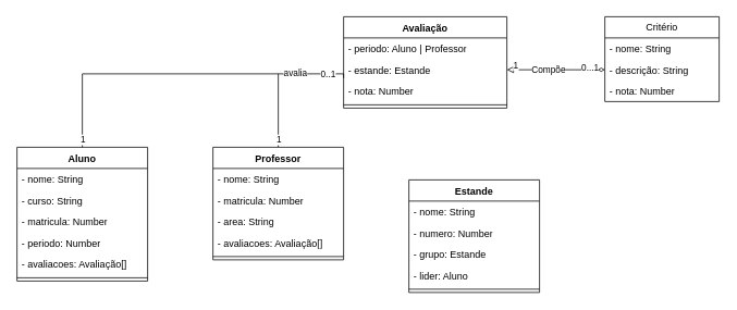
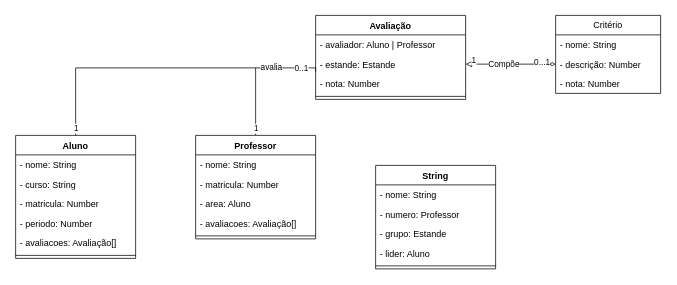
  <mxCell id="0" />
  <mxCell id="1" parent="0" />
  <mxCell id="2" value="Aluno" style="swimlane;fontStyle=1;align=center;verticalAlign=top;childLayout=stackLayout;horizontal=1;startSize=26;horizontalStack=0;resizeParent=1;resizeParentMax=0;resizeLast=0;collapsible=1;marginBottom=0;whiteSpace=wrap;html=1;" vertex="1" parent="1"><mxGeometry y="180" width="160" height="164" as="geometry" x="20"><mxRectangle x="40" y="200" width="100" height="30" as="alternateBounds" /></mxGeometry></mxCell>
  <mxCell id="3" value="- nome: String" style="text;strokeColor=none;fillColor=none;align=left;verticalAlign=top;spacingLeft=4;spacingRight=4;overflow=hidden;rotatable=0;points=[[0,0.5],[1,0.5]];portConstraint=eastwest;whiteSpace=wrap;html=1;" vertex="1" parent="2"><mxGeometry y="26" width="160" height="26" as="geometry" /></mxCell>
  <mxCell id="4" value="- curso: String" style="text;strokeColor=none;fillColor=none;align=left;verticalAlign=top;spacingLeft=4;spacingRight=4;overflow=hidden;rotatable=0;points=[[0,0.5],[1,0.5]];portConstraint=eastwest;whiteSpace=wrap;html=1;" vertex="1" parent="2"><mxGeometry y="52" width="160" height="26" as="geometry" /></mxCell>
  <mxCell id="5" value="- matricula: Number" style="text;strokeColor=none;fillColor=none;align=left;verticalAlign=top;spacingLeft=4;spacingRight=4;overflow=hidden;rotatable=0;points=[[0,0.5],[1,0.5]];portConstraint=eastwest;whiteSpace=wrap;html=1;" vertex="1" parent="2"><mxGeometry y="78" width="160" height="26" as="geometry" /></mxCell>
  <mxCell id="6" value="- periodo: Number" style="text;strokeColor=none;fillColor=none;align=left;verticalAlign=top;spacingLeft=4;spacingRight=4;overflow=hidden;rotatable=0;points=[[0,0.5],[1,0.5]];portConstraint=eastwest;whiteSpace=wrap;html=1;" vertex="1" parent="2"><mxGeometry y="104" width="160" height="26" as="geometry" /></mxCell>
  <mxCell id="7" value="- avaliacoes: Avaliação[]" style="text;strokeColor=none;fillColor=none;align=left;verticalAlign=top;spacingLeft=4;spacingRight=4;overflow=hidden;rotatable=0;points=[[0,0.5],[1,0.5]];portConstraint=eastwest;whiteSpace=wrap;html=1;" vertex="1" parent="2"><mxGeometry y="130" width="160" height="26" as="geometry" /></mxCell>
  <mxCell id="8" value="" style="line;strokeWidth=1;fillColor=none;align=left;verticalAlign=middle;spacingTop=-1;spacingLeft=3;spacingRight=3;rotatable=0;labelPosition=right;points=[];portConstraint=eastwest;strokeColor=inherit;" vertex="1" parent="2"><mxGeometry y="156" width="160" height="8" as="geometry" /></mxCell>
  <mxCell id="9" style="edgeStyle=orthogonalEdgeStyle;rounded=0;orthogonalLoop=1;jettySize=auto;html=1;exitX=0.5;exitY=0;exitDx=0;exitDy=0;endArrow=none;endFill=0;" edge="1" parent="1" source="10"><mxGeometry relative="1" as="geometry"><mxPoint x="340" y="90" as="targetPoint" /></mxGeometry></mxCell>
  <mxCell id="10" value="Professor" style="swimlane;fontStyle=1;align=center;verticalAlign=top;childLayout=stackLayout;horizontal=1;startSize=26;horizontalStack=0;resizeParent=1;resizeParentMax=0;resizeLast=0;collapsible=1;marginBottom=0;whiteSpace=wrap;html=1;" vertex="1" parent="1"><mxGeometry x="260" y="180" width="160" height="138" as="geometry"><mxRectangle x="30" y="20" width="100" height="30" as="alternateBounds" /></mxGeometry></mxCell>
  <mxCell id="11" value="- nome: String" style="text;strokeColor=none;fillColor=none;align=left;verticalAlign=top;spacingLeft=4;spacingRight=4;overflow=hidden;rotatable=0;points=[[0,0.5],[1,0.5]];portConstraint=eastwest;whiteSpace=wrap;html=1;" vertex="1" parent="10"><mxGeometry y="26" width="160" height="26" as="geometry" /></mxCell>
  <mxCell id="12" value="- matricula: Number" style="text;strokeColor=none;fillColor=none;align=left;verticalAlign=top;spacingLeft=4;spacingRight=4;overflow=hidden;rotatable=0;points=[[0,0.5],[1,0.5]];portConstraint=eastwest;whiteSpace=wrap;html=1;" vertex="1" parent="10"><mxGeometry y="52" width="160" height="26" as="geometry" /></mxCell>
- <mxCell id="13" value="- area: String" style="text;strokeColor=none;fillColor=none;align=left;verticalAlign=top;spacingLeft=4;spacingRight=4;overflow=hidden;rotatable=0;points=[[0,0.5],[1,0.5]];portConstraint=eastwest;whiteSpace=wrap;html=1;" vertex="1" parent="10"><mxGeometry y="78" width="160" height="26" as="geometry" /></mxCell>
+ <mxCell id="13" value="- area: Aluno" style="text;strokeColor=none;fillColor=none;align=left;verticalAlign=top;spacingLeft=4;spacingRight=4;overflow=hidden;rotatable=0;points=[[0,0.5],[1,0.5]];portConstraint=eastwest;whiteSpace=wrap;html=1;" vertex="1" parent="10"><mxGeometry y="78" width="160" height="26" as="geometry" /></mxCell>
  <mxCell id="14" value="- avaliacoes: Avaliação[]" style="text;strokeColor=none;fillColor=none;align=left;verticalAlign=top;spacingLeft=4;spacingRight=4;overflow=hidden;rotatable=0;points=[[0,0.5],[1,0.5]];portConstraint=eastwest;whiteSpace=wrap;html=1;" vertex="1" parent="10"><mxGeometry y="104" width="160" height="26" as="geometry" /></mxCell>
  <mxCell id="15" value="" style="line;strokeWidth=1;fillColor=none;align=left;verticalAlign=middle;spacingTop=-1;spacingLeft=3;spacingRight=3;rotatable=0;labelPosition=right;points=[];portConstraint=eastwest;strokeColor=inherit;" vertex="1" parent="10"><mxGeometry y="130" width="160" height="8" as="geometry" /></mxCell>
  <mxCell id="16" value="Avaliação" style="swimlane;fontStyle=1;align=center;verticalAlign=top;childLayout=stackLayout;horizontal=1;startSize=26;horizontalStack=0;resizeParent=1;resizeParentMax=0;resizeLast=0;collapsible=1;marginBottom=0;whiteSpace=wrap;html=1;" vertex="1" parent="1"><mxGeometry x="420" width="200" height="112" as="geometry" y="20" /></mxCell>
- <mxCell id="17" value="- periodo: Aluno | Professor&lt;br&gt;" style="text;strokeColor=none;fillColor=none;align=left;verticalAlign=top;spacingLeft=4;spacingRight=4;overflow=hidden;rotatable=0;points=[[0,0.5],[1,0.5]];portConstraint=eastwest;whiteSpace=wrap;html=1;" vertex="1" parent="16"><mxGeometry y="26" width="200" height="26" as="geometry" /></mxCell>
+ <mxCell id="17" value="- avaliador: Aluno | Professor&lt;br&gt;" style="text;strokeColor=none;fillColor=none;align=left;verticalAlign=top;spacingLeft=4;spacingRight=4;overflow=hidden;rotatable=0;points=[[0,0.5],[1,0.5]];portConstraint=eastwest;whiteSpace=wrap;html=1;" vertex="1" parent="16"><mxGeometry y="26" width="200" height="26" as="geometry" /></mxCell>
  <mxCell id="18" value="- estande: Estande" style="text;strokeColor=none;fillColor=none;align=left;verticalAlign=top;spacingLeft=4;spacingRight=4;overflow=hidden;rotatable=0;points=[[0,0.5],[1,0.5]];portConstraint=eastwest;whiteSpace=wrap;html=1;" vertex="1" parent="16"><mxGeometry y="52" width="200" height="26" as="geometry" /></mxCell>
  <mxCell id="19" value="- nota: Number" style="text;strokeColor=none;fillColor=none;align=left;verticalAlign=top;spacingLeft=4;spacingRight=4;overflow=hidden;rotatable=0;points=[[0,0.5],[1,0.5]];portConstraint=eastwest;whiteSpace=wrap;html=1;" vertex="1" parent="16"><mxGeometry y="78" width="200" height="26" as="geometry" /></mxCell>
  <mxCell id="20" value="" style="line;strokeWidth=1;fillColor=none;align=left;verticalAlign=middle;spacingTop=-1;spacingLeft=3;spacingRight=3;rotatable=0;labelPosition=right;points=[];portConstraint=eastwest;strokeColor=inherit;" vertex="1" parent="16"><mxGeometry y="104" width="200" height="8" as="geometry" /></mxCell>
- <mxCell id="21" value="Estande" style="swimlane;fontStyle=1;align=center;verticalAlign=top;childLayout=stackLayout;horizontal=1;startSize=26;horizontalStack=0;resizeParent=1;resizeParentMax=0;resizeLast=0;collapsible=1;marginBottom=0;whiteSpace=wrap;html=1;" vertex="1" parent="1"><mxGeometry x="500" y="220" width="160" height="138" as="geometry" /></mxCell>
+ <mxCell id="21" value="String" style="swimlane;fontStyle=1;align=center;verticalAlign=top;childLayout=stackLayout;horizontal=1;startSize=26;horizontalStack=0;resizeParent=1;resizeParentMax=0;resizeLast=0;collapsible=1;marginBottom=0;whiteSpace=wrap;html=1;" vertex="1" parent="1"><mxGeometry x="500" y="220" width="160" height="138" as="geometry" /></mxCell>
  <mxCell id="22" value="- nome: String" style="text;strokeColor=none;fillColor=none;align=left;verticalAlign=top;spacingLeft=4;spacingRight=4;overflow=hidden;rotatable=0;points=[[0,0.5],[1,0.5]];portConstraint=eastwest;whiteSpace=wrap;html=1;" vertex="1" parent="21"><mxGeometry y="26" width="160" height="26" as="geometry" /></mxCell>
- <mxCell id="23" value="- numero: Number" style="text;strokeColor=none;fillColor=none;align=left;verticalAlign=top;spacingLeft=4;spacingRight=4;overflow=hidden;rotatable=0;points=[[0,0.5],[1,0.5]];portConstraint=eastwest;whiteSpace=wrap;html=1;" vertex="1" parent="21"><mxGeometry y="52" width="160" height="26" as="geometry" /></mxCell>
+ <mxCell id="23" value="- numero: Professor" style="text;strokeColor=none;fillColor=none;align=left;verticalAlign=top;spacingLeft=4;spacingRight=4;overflow=hidden;rotatable=0;points=[[0,0.5],[1,0.5]];portConstraint=eastwest;whiteSpace=wrap;html=1;" vertex="1" parent="21"><mxGeometry y="52" width="160" height="26" as="geometry" /></mxCell>
  <mxCell id="24" value="- grupo: Estande" style="text;strokeColor=none;fillColor=none;align=left;verticalAlign=top;spacingLeft=4;spacingRight=4;overflow=hidden;rotatable=0;points=[[0,0.5],[1,0.5]];portConstraint=eastwest;whiteSpace=wrap;html=1;" vertex="1" parent="21"><mxGeometry y="78" width="160" height="26" as="geometry" /></mxCell>
  <mxCell id="25" value="- lider: Aluno" style="text;strokeColor=none;fillColor=none;align=left;verticalAlign=top;spacingLeft=4;spacingRight=4;overflow=hidden;rotatable=0;points=[[0,0.5],[1,0.5]];portConstraint=eastwest;whiteSpace=wrap;html=1;" vertex="1" parent="21"><mxGeometry y="104" width="160" height="26" as="geometry" /></mxCell>
  <mxCell id="26" value="" style="line;strokeWidth=1;fillColor=none;align=left;verticalAlign=middle;spacingTop=-1;spacingLeft=3;spacingRight=3;rotatable=0;labelPosition=right;points=[];portConstraint=eastwest;strokeColor=inherit;" vertex="1" parent="21"><mxGeometry y="130" width="160" height="8" as="geometry" /></mxCell>
  <mxCell id="27" style="edgeStyle=orthogonalEdgeStyle;rounded=0;orthogonalLoop=1;jettySize=auto;html=1;entryX=0;entryY=0.5;entryDx=0;entryDy=0;endArrow=none;endFill=0;" edge="1" parent="1"><mxGeometry relative="1" as="geometry"><Array as="points"><mxPoint x="100" y="90" /><mxPoint x="420" y="90" /></Array><mxPoint x="100" y="180" as="sourcePoint" /><mxPoint x="420" y="95" as="targetPoint" /></mxGeometry></mxCell>
  <mxCell id="28" value="1" style="edgeLabel;html=1;align=center;verticalAlign=middle;resizable=0;points=[];" connectable="0" vertex="1" parent="27"><mxGeometry x="-0.74" y="1" relative="1" as="geometry"><mxPoint x="241" y="44" as="offset" /></mxGeometry></mxCell>
  <mxCell id="29" value="0..1" style="edgeLabel;html=1;align=center;verticalAlign=middle;resizable=0;points=[];" connectable="0" vertex="1" parent="27"><mxGeometry x="0.819" relative="1" as="geometry"><mxPoint x="13" as="offset" /></mxGeometry></mxCell>
  <mxCell id="30" value="avalia" style="edgeLabel;html=1;align=center;verticalAlign=middle;resizable=0;points=[];" connectable="0" vertex="1" parent="27"><mxGeometry x="-0.107" y="2" relative="1" as="geometry"><mxPoint x="165" as="offset" /></mxGeometry></mxCell>
  <mxCell id="31" value="Critério" style="swimlane;fontStyle=0;childLayout=stackLayout;horizontal=1;startSize=26;fillColor=none;horizontalStack=0;resizeParent=1;resizeParentMax=0;resizeLast=0;collapsible=1;marginBottom=0;whiteSpace=wrap;html=1;" vertex="1" parent="1"><mxGeometry x="740" width="140" height="104" as="geometry" y="20" /></mxCell>
  <mxCell id="32" value="- nome: String" style="text;strokeColor=none;fillColor=none;align=left;verticalAlign=top;spacingLeft=4;spacingRight=4;overflow=hidden;rotatable=0;points=[[0,0.5],[1,0.5]];portConstraint=eastwest;whiteSpace=wrap;html=1;" vertex="1" parent="31"><mxGeometry y="26" width="140" height="26" as="geometry" /></mxCell>
- <mxCell id="33" value="- descrição: String" style="text;strokeColor=none;fillColor=none;align=left;verticalAlign=top;spacingLeft=4;spacingRight=4;overflow=hidden;rotatable=0;points=[[0,0.5],[1,0.5]];portConstraint=eastwest;whiteSpace=wrap;html=1;" vertex="1" parent="31"><mxGeometry y="52" width="140" height="26" as="geometry" /></mxCell>
+ <mxCell id="33" value="- descrição: Number" style="text;strokeColor=none;fillColor=none;align=left;verticalAlign=top;spacingLeft=4;spacingRight=4;overflow=hidden;rotatable=0;points=[[0,0.5],[1,0.5]];portConstraint=eastwest;whiteSpace=wrap;html=1;" vertex="1" parent="31"><mxGeometry y="52" width="140" height="26" as="geometry" /></mxCell>
  <mxCell id="34" value="- nota: Number" style="text;strokeColor=none;fillColor=none;align=left;verticalAlign=top;spacingLeft=4;spacingRight=4;overflow=hidden;rotatable=0;points=[[0,0.5],[1,0.5]];portConstraint=eastwest;whiteSpace=wrap;html=1;" vertex="1" parent="31"><mxGeometry y="78" width="140" height="26" as="geometry" /></mxCell>
  <mxCell id="35" value="1" style="edgeLabel;html=1;align=center;verticalAlign=middle;resizable=0;points=[];" connectable="0" vertex="1" parent="1"><mxGeometry x="100" y="170.714" as="geometry" /></mxCell>
  <mxCell id="36" style="edgeStyle=orthogonalEdgeStyle;rounded=0;orthogonalLoop=1;jettySize=auto;html=1;exitX=0;exitY=0.5;exitDx=0;exitDy=0;entryX=1;entryY=0.5;entryDx=0;entryDy=0;endArrow=block;endFill=0;startArrow=diamondThin;startFill=0;" edge="1" parent="1" source="33" target="18"><mxGeometry relative="1" as="geometry" /></mxCell>
  <mxCell id="37" value="0...1" style="edgeLabel;html=1;align=center;verticalAlign=middle;resizable=0;points=[];" connectable="0" vertex="1" parent="36"><mxGeometry x="-0.91" y="-2" relative="1" as="geometry"><mxPoint x="-14" y="-2" as="offset" /></mxGeometry></mxCell>
  <mxCell id="38" value="1" style="edgeLabel;html=1;align=center;verticalAlign=middle;resizable=0;points=[];" connectable="0" vertex="1" parent="36"><mxGeometry x="0.901" relative="1" as="geometry"><mxPoint x="4" y="-6" as="offset" /></mxGeometry></mxCell>
  <mxCell id="39" value="Compõe" style="edgeLabel;html=1;align=center;verticalAlign=middle;resizable=0;points=[];" connectable="0" vertex="1" parent="36"><mxGeometry x="-0.253" y="-1" relative="1" as="geometry"><mxPoint x="-25" as="offset" /></mxGeometry></mxCell>
